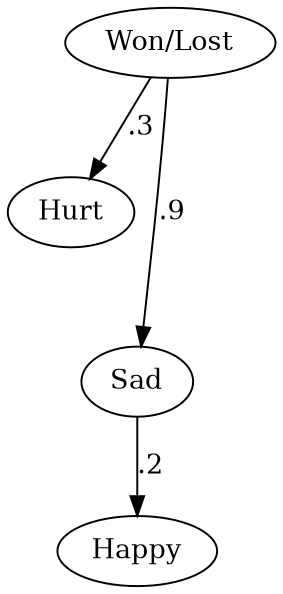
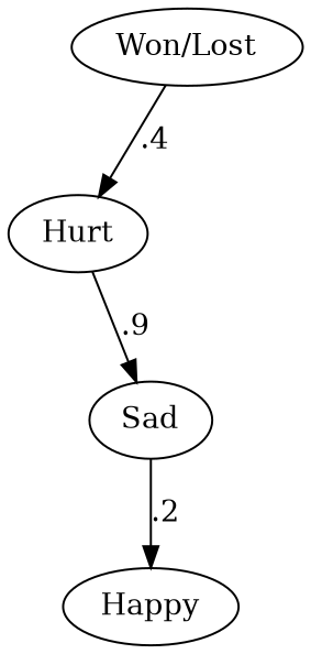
  digraph {
    n1 [label="Won/Lost"]
    n2 [label=Hurt]
    n3 [label=Sad]
    n4 [label=Happy]
-   n1 -> n2 [label=.3]
-   n1 -> n3 [label=.9]
+   n1 -> n2 [label=.4]
+   n2 -> n3 [label=.9]
    n3 -> n4 [label=.2]
  }
